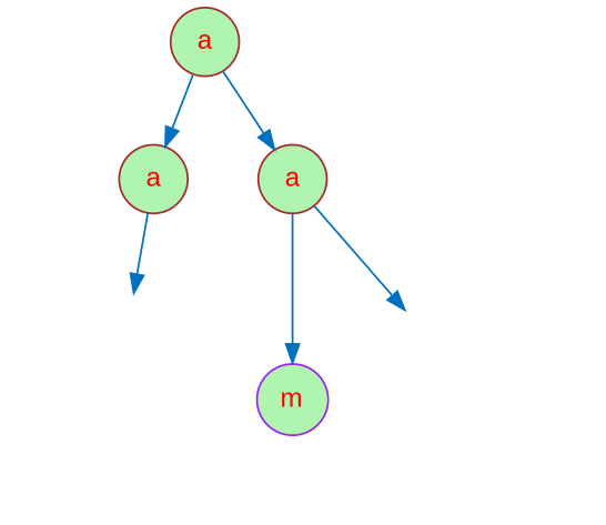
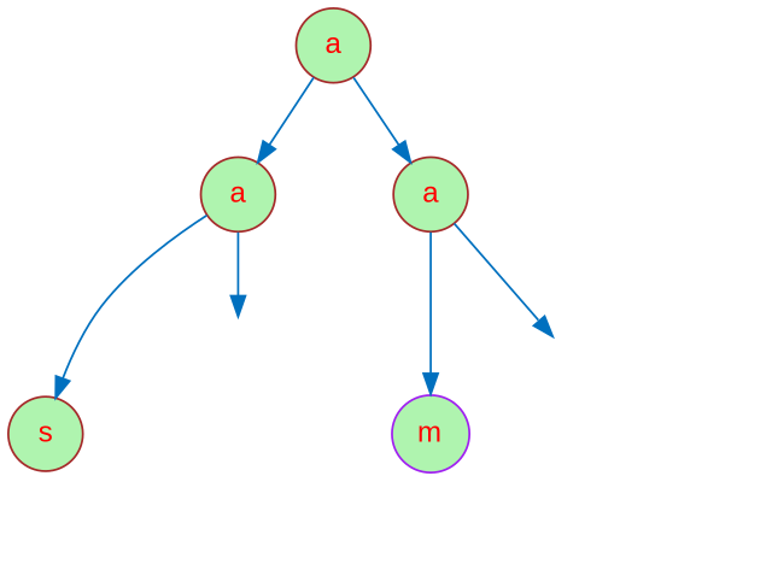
  digraph {
    node [color=brown fillcolor="#AFF4AF" fontcolor=red fontname=Arial shape=circle style=filled]
    edge [color="#0070BF"]
    n1 [label=a]
    n2 [label=a]
    n3 [label=a]
+   n4 [label=s]
    l140435067 [color="#66B268" style=invis]
    n6 [color=purple label=m]
    l1670782018 [color="#66B268" style=invis]
    n1 -> n2
    n1 -> n3
+   n2 -> n4
    n2 -> l140435067
    n3 -> n6
    n3 -> l1670782018
  }
